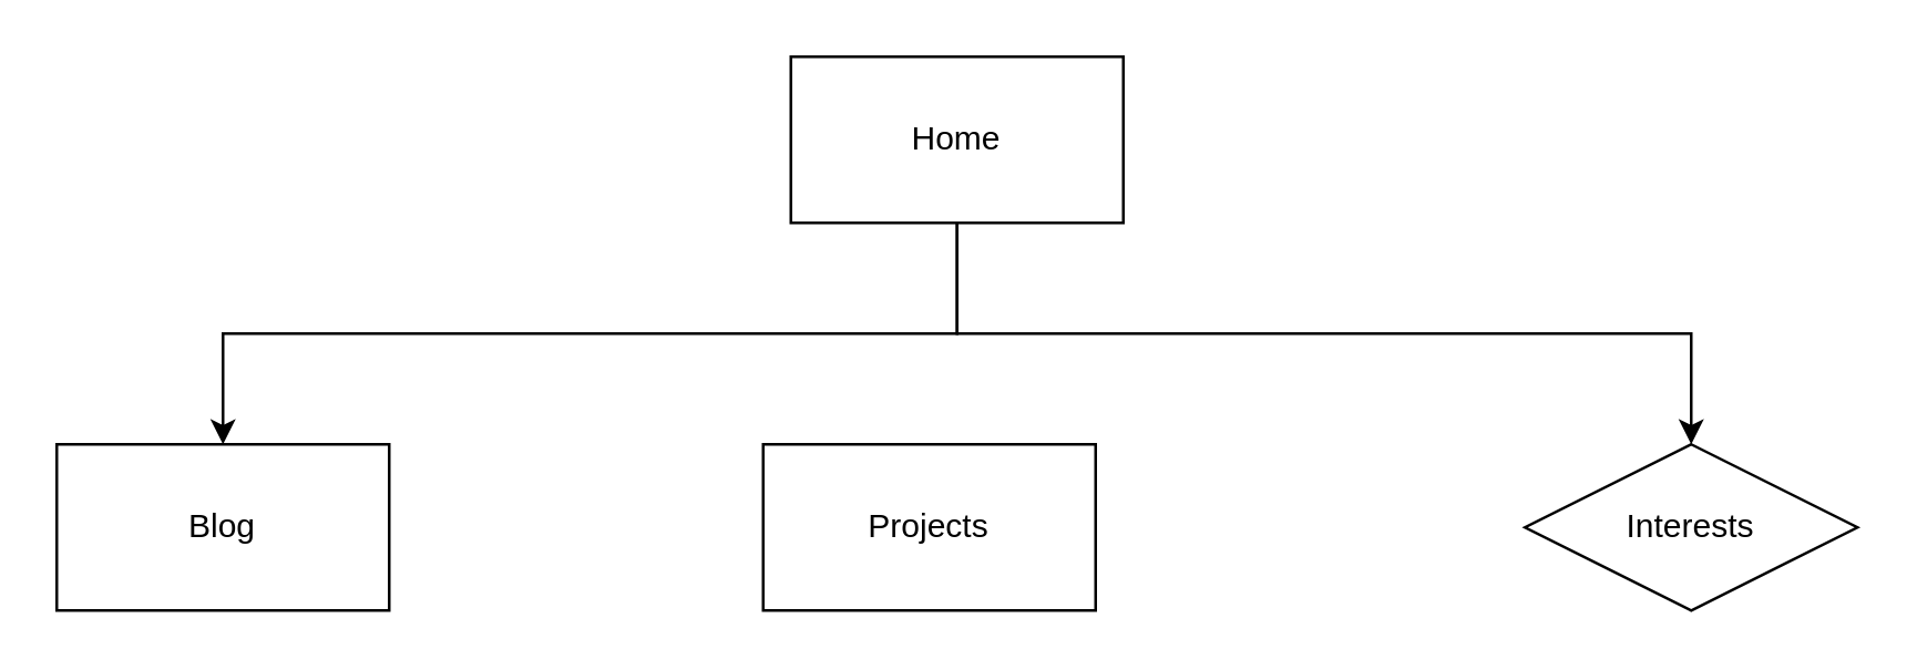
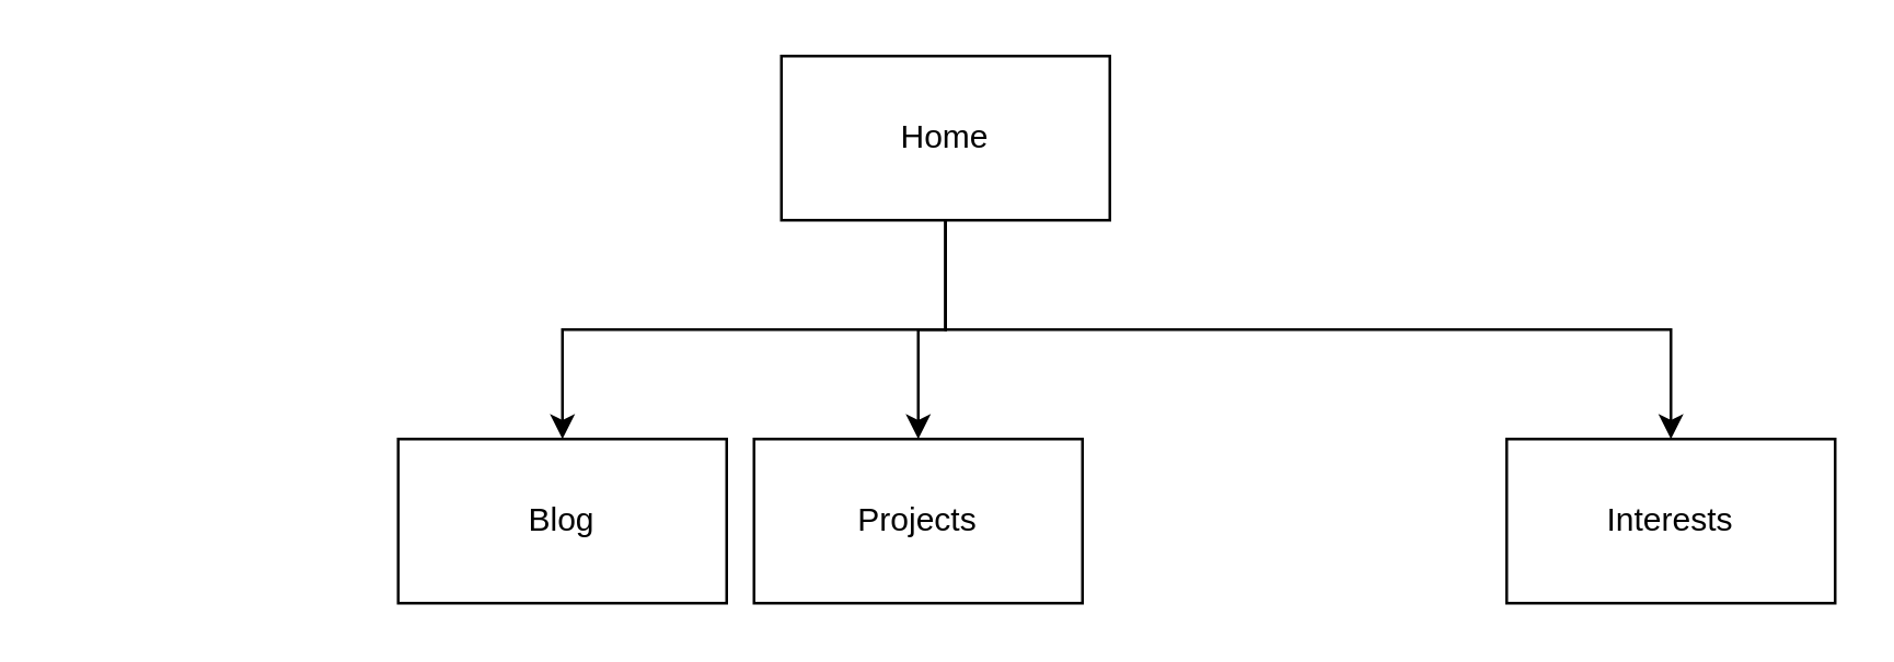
  <mxCell id="0" />
  <mxCell id="1" parent="0" />
+ <mxCell id="2" value="" style="edgeStyle=orthogonalEdgeStyle;rounded=0;orthogonalLoop=1;jettySize=auto;html=1;" edge="1" parent="1" source="5" target="7"><mxGeometry relative="1" as="geometry" /></mxCell>
  <mxCell id="3" style="edgeStyle=orthogonalEdgeStyle;rounded=0;orthogonalLoop=1;jettySize=auto;html=1;exitX=0.5;exitY=1;exitDx=0;exitDy=0;entryX=0.5;entryY=0;entryDx=0;entryDy=0;" edge="1" parent="1" source="5" target="8"><mxGeometry relative="1" as="geometry" /></mxCell>
  <mxCell id="4" style="edgeStyle=orthogonalEdgeStyle;rounded=0;orthogonalLoop=1;jettySize=auto;html=1;exitX=0.5;exitY=1;exitDx=0;exitDy=0;" edge="1" parent="1" source="5" target="6"><mxGeometry relative="1" as="geometry" /></mxCell>
  <mxCell id="5" value="Home" style="rounded=0;whiteSpace=wrap;html=1;" vertex="1" parent="1"><mxGeometry x="285" y="20" width="120" height="60" as="geometry" /></mxCell>
- <mxCell id="6" value="Blog" style="whiteSpace=wrap;html=1;" vertex="1" parent="1"><mxGeometry x="20" y="160" width="120" height="60" as="geometry" /></mxCell>
+ <mxCell id="6" value="Blog" style="whiteSpace=wrap;html=1;" vertex="1" parent="1"><mxGeometry x="145" y="160" width="120" height="60" as="geometry" /></mxCell>
  <mxCell id="7" value="Projects" style="whiteSpace=wrap;html=1;" vertex="1" parent="1"><mxGeometry x="275" y="160" width="120" height="60" as="geometry" /></mxCell>
- <mxCell id="8" value="Interests" style="rhombus;whiteSpace=wrap;html=1;" vertex="1" parent="1"><mxGeometry x="550" y="160" width="120" height="60" as="geometry" /></mxCell>
+ <mxCell id="8" value="Interests" style="whiteSpace=wrap;html=1;" vertex="1" parent="1"><mxGeometry x="550" y="160" width="120" height="60" as="geometry" /></mxCell>
